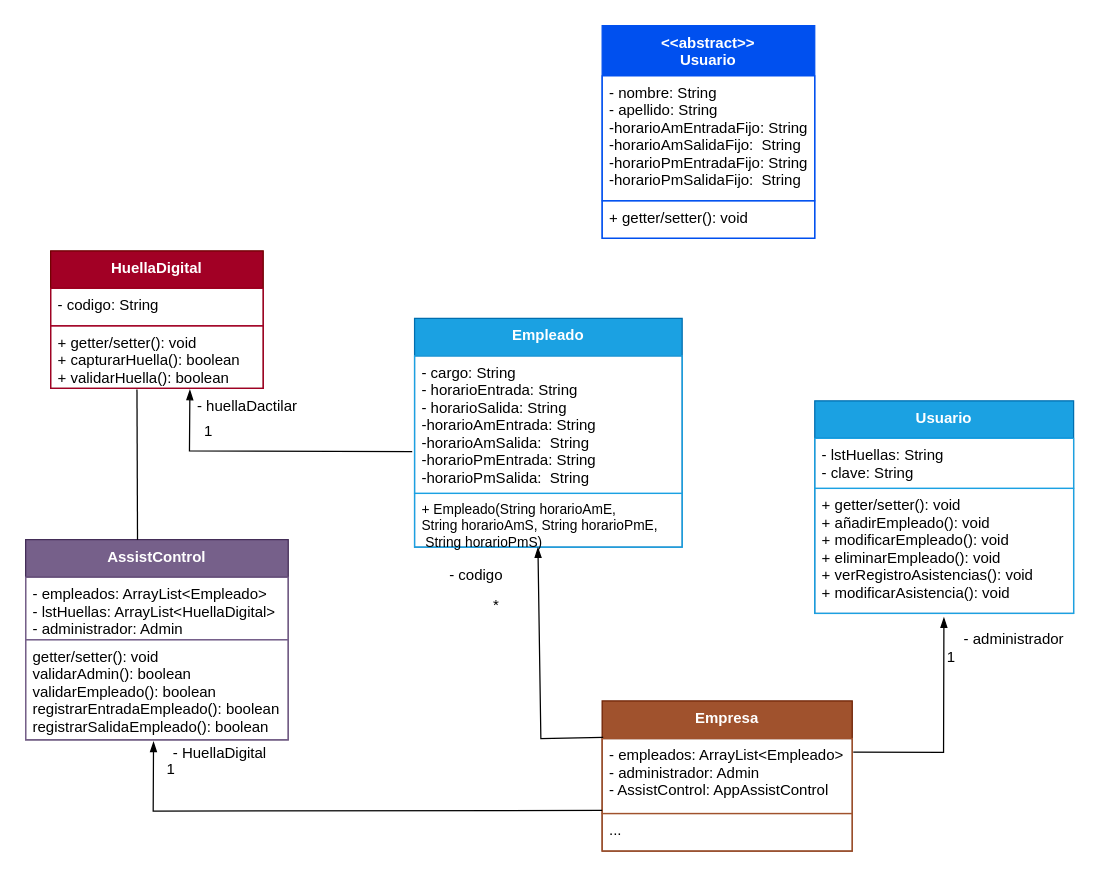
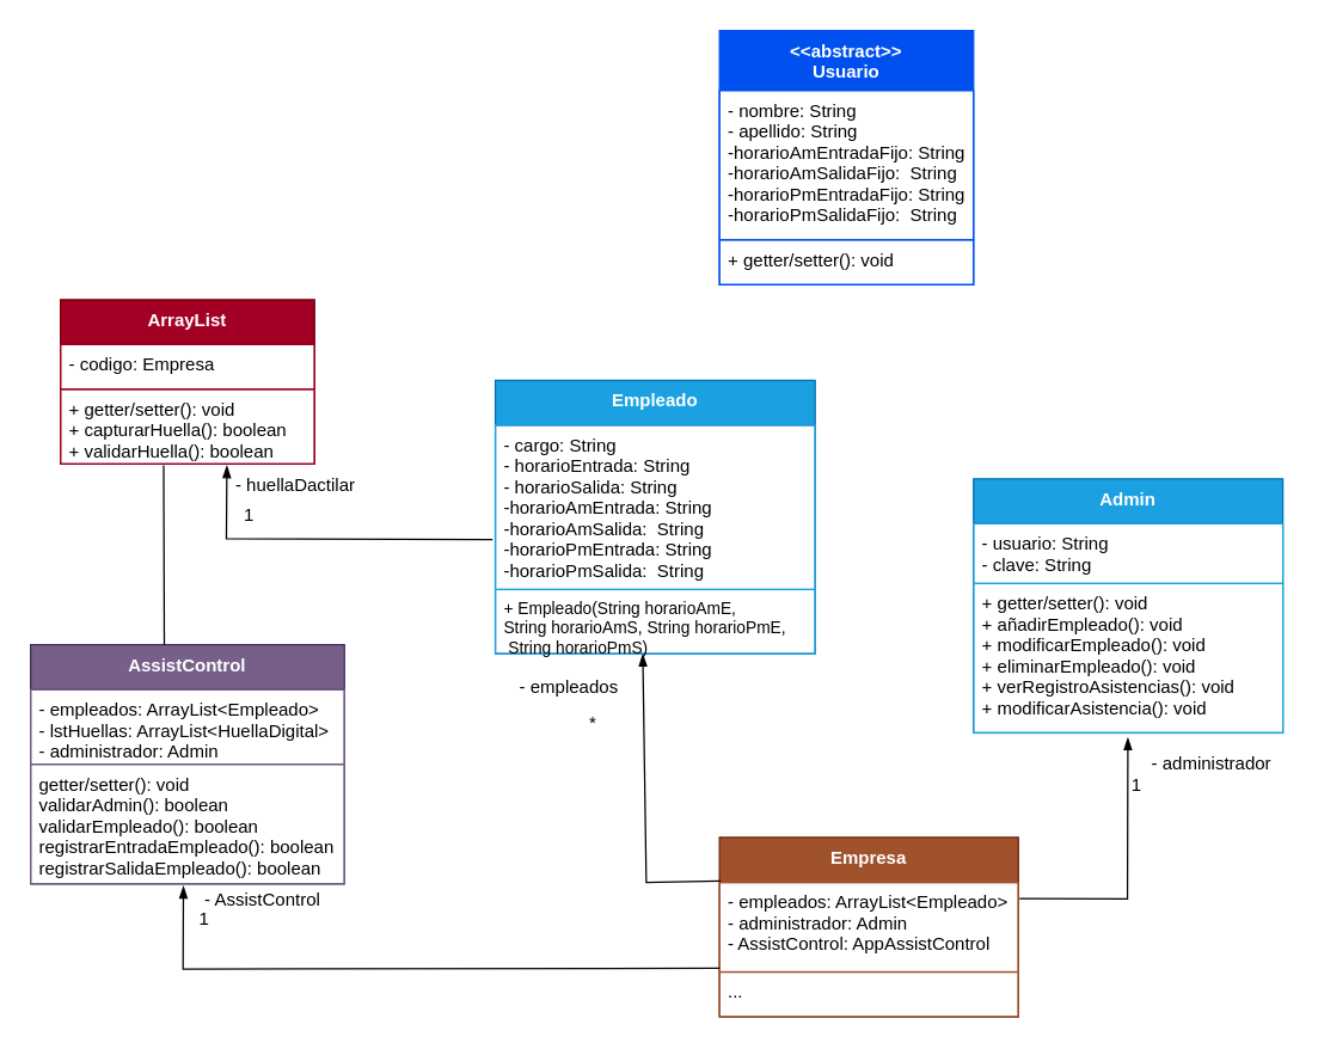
  <mxCell id="0" />
  <mxCell id="1" parent="0" />
  <mxCell id="2" value="&lt;&lt;abstract&gt;&gt;&#10;Usuario" style="swimlane;fontStyle=1;align=center;verticalAlign=top;childLayout=stackLayout;horizontal=1;startSize=40;horizontalStack=0;resizeParent=1;resizeParentMax=0;resizeLast=0;collapsible=1;marginBottom=0;strokeColor=#0050EF;fillColor=#0050EF;fontColor=#ffffff;" parent="1" vertex="1"><mxGeometry x="481" y="20" width="170" height="170" as="geometry" /></mxCell>
  <mxCell id="3" value="- nombre: String&#10;- apellido: String&#10;-horarioAmEntradaFijo: String&#10;-horarioAmSalidaFijo:  String&#10;-horarioPmEntradaFijo: String&#10;-horarioPmSalidaFijo:  String" style="text;strokeColor=#0050EF;fillColor=none;align=left;verticalAlign=top;spacingLeft=4;spacingRight=4;overflow=hidden;rotatable=0;points=[[0,0.5],[1,0.5]];portConstraint=eastwest;fontColor=#000000;" parent="2" vertex="1"><mxGeometry y="40" width="170" height="100" as="geometry" /></mxCell>
  <mxCell id="4" value="+ getter/setter(): void" style="text;strokeColor=#0050EF;fillColor=none;align=left;verticalAlign=top;spacingLeft=4;spacingRight=4;overflow=hidden;rotatable=0;points=[[0,0.5],[1,0.5]];portConstraint=eastwest;labelBorderColor=none;fontColor=#000000;" parent="2" vertex="1"><mxGeometry y="140" width="170" height="30" as="geometry" /></mxCell>
  <mxCell id="5" value="Empleado" style="swimlane;fontStyle=1;align=center;verticalAlign=top;childLayout=stackLayout;horizontal=1;startSize=30;horizontalStack=0;resizeParent=1;resizeParentMax=0;resizeLast=0;collapsible=1;marginBottom=0;strokeColor=#006EAF;fillColor=#1BA1E2;fontColor=#ffffff;" parent="1" vertex="1"><mxGeometry x="331" y="254" width="214" height="183" as="geometry" /></mxCell>
  <mxCell id="6" value="- cargo: String&#10;- horarioEntrada: String&#10;- horarioSalida: String&#10;-horarioAmEntrada: String&#10;-horarioAmSalida:  String&#10;-horarioPmEntrada: String&#10;-horarioPmSalida:  String" style="text;strokeColor=#1BA1E2;fillColor=none;align=left;verticalAlign=top;spacingLeft=4;spacingRight=4;overflow=hidden;rotatable=0;points=[[0,0.5],[1,0.5]];portConstraint=eastwest;fontColor=#000000;" parent="5" vertex="1"><mxGeometry y="30" width="214" height="110" as="geometry" /></mxCell>
  <mxCell id="7" value="+ Empleado(String horarioAmE,&#10;String horarioAmS, String horarioPmE,&#10; String horarioPmS)&#10;" style="text;strokeColor=#1BA1E2;fillColor=none;align=left;verticalAlign=top;spacingLeft=4;spacingRight=4;overflow=hidden;rotatable=0;points=[[0,0.5],[1,0.5]];portConstraint=eastwest;labelBorderColor=none;fontColor=#000000;fontSize=11;" parent="5" vertex="1"><mxGeometry y="140" width="214" height="43" as="geometry" /></mxCell>
- <mxCell id="8" value="Usuario" style="swimlane;fontStyle=1;align=center;verticalAlign=top;childLayout=stackLayout;horizontal=1;startSize=30;horizontalStack=0;resizeParent=1;resizeParentMax=0;resizeLast=0;collapsible=1;marginBottom=0;strokeColor=#006EAF;fillColor=#1ba1e2;fontColor=#ffffff;" parent="1" vertex="1"><mxGeometry x="651" y="320" width="207" height="170" as="geometry" /></mxCell>
- <mxCell id="9" value="- lstHuellas: String&#10;- clave: String" style="text;strokeColor=#1BA1E2;fillColor=none;align=left;verticalAlign=top;spacingLeft=4;spacingRight=4;overflow=hidden;rotatable=0;points=[[0,0.5],[1,0.5]];portConstraint=eastwest;fontColor=#000000;" parent="8" vertex="1"><mxGeometry y="30" width="207" height="40" as="geometry" /></mxCell>
+ <mxCell id="8" value="Admin" style="swimlane;fontStyle=1;align=center;verticalAlign=top;childLayout=stackLayout;horizontal=1;startSize=30;horizontalStack=0;resizeParent=1;resizeParentMax=0;resizeLast=0;collapsible=1;marginBottom=0;strokeColor=#006EAF;fillColor=#1ba1e2;fontColor=#ffffff;" parent="1" vertex="1"><mxGeometry x="651" y="320" width="207" height="170" as="geometry" /></mxCell>
+ <mxCell id="9" value="- usuario: String&#10;- clave: String" style="text;strokeColor=#1BA1E2;fillColor=none;align=left;verticalAlign=top;spacingLeft=4;spacingRight=4;overflow=hidden;rotatable=0;points=[[0,0.5],[1,0.5]];portConstraint=eastwest;fontColor=#000000;" parent="8" vertex="1"><mxGeometry y="30" width="207" height="40" as="geometry" /></mxCell>
  <mxCell id="10" value="+ getter/setter(): void&#10;+ añadirEmpleado(): void&#10;+ modificarEmpleado(): void&#10;+ eliminarEmpleado(): void&#10;+ verRegistroAsistencias(): void&#10;+ modificarAsistencia(): void" style="text;strokeColor=#1BA1E2;fillColor=none;align=left;verticalAlign=top;spacingLeft=4;spacingRight=4;overflow=hidden;rotatable=0;points=[[0,0.5],[1,0.5]];portConstraint=eastwest;labelBorderColor=none;fontColor=#000000;" parent="8" vertex="1"><mxGeometry y="70" width="207" height="100" as="geometry" /></mxCell>
  <mxCell id="11" value="Empresa" style="swimlane;fontStyle=1;align=center;verticalAlign=top;childLayout=stackLayout;horizontal=1;startSize=30;horizontalStack=0;resizeParent=1;resizeParentMax=0;resizeLast=0;collapsible=1;marginBottom=0;strokeColor=#6D1F00;fillColor=#A0522D;fontColor=#ffffff;" parent="1" vertex="1"><mxGeometry x="481" y="560" width="200" height="120" as="geometry" /></mxCell>
  <mxCell id="12" value="- empleados: ArrayList&lt;Empleado&gt;&#10;- administrador: Admin&#10;- AssistControl: AppAssistControl " style="text;strokeColor=#A0522D;fillColor=none;align=left;verticalAlign=top;spacingLeft=4;spacingRight=4;overflow=hidden;rotatable=0;points=[[0,0.5],[1,0.5]];portConstraint=eastwest;fontColor=#000000;" parent="11" vertex="1"><mxGeometry y="30" width="200" height="60" as="geometry" /></mxCell>
  <mxCell id="13" value="..." style="text;strokeColor=#A0522D;fillColor=none;align=left;verticalAlign=top;spacingLeft=4;spacingRight=4;overflow=hidden;rotatable=0;points=[[0,0.5],[1,0.5]];portConstraint=eastwest;labelBorderColor=none;fontColor=#000000;" parent="11" vertex="1"><mxGeometry y="90" width="200" height="30" as="geometry" /></mxCell>
  <mxCell id="14" value="" style="endArrow=none;html=1;rounded=0;align=center;verticalAlign=top;endFill=0;labelBackgroundColor=none;endSize=6;startArrow=blockThin;startFill=1;strokeColor=#000000;fontColor=#000000;exitX=0.655;exitY=1.02;exitDx=0;exitDy=0;entryX=-0.011;entryY=0.622;entryDx=0;entryDy=0;entryPerimeter=0;exitPerimeter=0;" parent="1" source="25" edge="1"><mxGeometry relative="1" as="geometry"><mxPoint x="113.61" y="284.65" as="sourcePoint" /><mxPoint x="329.13" y="360.66" as="targetPoint" /><Array as="points"><mxPoint x="151" y="360" /></Array></mxGeometry></mxCell>
  <mxCell id="15" value="- huellaDactilar" style="text;html=1;align=center;verticalAlign=middle;resizable=0;points=[];autosize=1;strokeColor=none;fillColor=none;fontColor=#000000;" parent="1" vertex="1"><mxGeometry x="147" y="310" width="100" height="30" as="geometry" /></mxCell>
  <mxCell id="16" value="1" style="text;html=1;align=center;verticalAlign=middle;resizable=0;points=[];autosize=1;strokeColor=none;fillColor=none;fontColor=#000000;" parent="1" vertex="1"><mxGeometry x="151" y="330" width="30" height="30" as="geometry" /></mxCell>
  <mxCell id="17" value="" style="endArrow=blockThin;html=1;rounded=0;align=center;verticalAlign=top;endFill=1;labelBackgroundColor=none;endSize=6;startArrow=none;startFill=0;strokeColor=#000000;fontColor=#000000;entryX=0.499;entryY=1.031;entryDx=0;entryDy=0;exitX=1.004;exitY=0.182;exitDx=0;exitDy=0;entryPerimeter=0;exitPerimeter=0;" parent="1" source="12" target="10" edge="1"><mxGeometry relative="1" as="geometry"><mxPoint x="671" y="639.5" as="sourcePoint" /><mxPoint x="784" y="600" as="targetPoint" /><Array as="points"><mxPoint x="754" y="601" /></Array></mxGeometry></mxCell>
  <mxCell id="18" value="" style="endArrow=blockThin;html=1;rounded=0;align=center;verticalAlign=top;endFill=1;labelBackgroundColor=none;endSize=6;startArrow=none;startFill=0;strokeColor=#000000;fontColor=#000000;entryX=0.461;entryY=1.001;entryDx=0;entryDy=0;exitX=0.004;exitY=-0.014;exitDx=0;exitDy=0;entryPerimeter=0;exitPerimeter=0;" parent="1" source="12" target="7" edge="1"><mxGeometry relative="1" as="geometry"><mxPoint x="681" y="650" as="sourcePoint" /><mxPoint x="753.91" y="502" as="targetPoint" /><Array as="points"><mxPoint x="432" y="590" /></Array></mxGeometry></mxCell>
- <mxCell id="19" value="- codigo" style="text;html=1;align=center;verticalAlign=middle;resizable=0;points=[];autosize=1;strokeColor=none;fillColor=none;fontColor=#000000;labelBorderColor=none;" parent="1" vertex="1"><mxGeometry x="335" y="445" width="90" height="30" as="geometry" /></mxCell>
+ <mxCell id="19" value="- empleados" style="text;html=1;align=center;verticalAlign=middle;resizable=0;points=[];autosize=1;strokeColor=none;fillColor=none;fontColor=#000000;labelBorderColor=none;" parent="1" vertex="1"><mxGeometry x="335" y="445" width="90" height="30" as="geometry" /></mxCell>
  <mxCell id="20" value="- administrador" style="text;html=1;align=center;verticalAlign=middle;resizable=0;points=[];autosize=1;strokeColor=none;fillColor=none;fontColor=#000000;labelBorderColor=none;" parent="1" vertex="1"><mxGeometry x="760" y="496" width="100" height="30" as="geometry" /></mxCell>
  <mxCell id="21" value="1" style="text;html=1;align=center;verticalAlign=middle;resizable=0;points=[];autosize=1;strokeColor=none;fillColor=none;fontColor=#000000;" parent="1" vertex="1"><mxGeometry x="745" y="510" width="30" height="30" as="geometry" /></mxCell>
  <mxCell id="22" value="*" style="text;html=1;align=center;verticalAlign=middle;resizable=0;points=[];autosize=1;strokeColor=none;fillColor=none;fontColor=#000000;" parent="1" vertex="1"><mxGeometry x="381" y="469" width="30" height="30" as="geometry" /></mxCell>
- <mxCell id="23" value="HuellaDigital" style="swimlane;fontStyle=1;align=center;verticalAlign=top;childLayout=stackLayout;horizontal=1;startSize=30;horizontalStack=0;resizeParent=1;resizeParentMax=0;resizeLast=0;collapsible=1;marginBottom=0;strokeColor=#6F0000;fillColor=#A20025;fontColor=#ffffff;" parent="1" vertex="1"><mxGeometry x="40" y="200" width="170" height="110" as="geometry" /></mxCell>
- <mxCell id="24" value="- codigo: String" style="text;strokeColor=#A20025;fillColor=none;align=left;verticalAlign=top;spacingLeft=4;spacingRight=4;overflow=hidden;rotatable=0;points=[[0,0.5],[1,0.5]];portConstraint=eastwest;fontColor=#000000;" parent="23" vertex="1"><mxGeometry y="30" width="170" height="30" as="geometry" /></mxCell>
+ <mxCell id="23" value="ArrayList" style="swimlane;fontStyle=1;align=center;verticalAlign=top;childLayout=stackLayout;horizontal=1;startSize=30;horizontalStack=0;resizeParent=1;resizeParentMax=0;resizeLast=0;collapsible=1;marginBottom=0;strokeColor=#6F0000;fillColor=#A20025;fontColor=#ffffff;" parent="1" vertex="1"><mxGeometry x="40" y="200" width="170" height="110" as="geometry" /></mxCell>
+ <mxCell id="24" value="- codigo: Empresa" style="text;strokeColor=#A20025;fillColor=none;align=left;verticalAlign=top;spacingLeft=4;spacingRight=4;overflow=hidden;rotatable=0;points=[[0,0.5],[1,0.5]];portConstraint=eastwest;fontColor=#000000;" parent="23" vertex="1"><mxGeometry y="30" width="170" height="30" as="geometry" /></mxCell>
  <mxCell id="25" value="+ getter/setter(): void&#10;+ capturarHuella(): boolean&#10;+ validarHuella(): boolean" style="text;strokeColor=#A20025;fillColor=none;align=left;verticalAlign=top;spacingLeft=4;spacingRight=4;overflow=hidden;rotatable=0;points=[[0,0.5],[1,0.5]];portConstraint=eastwest;labelBorderColor=none;fontColor=#000000;" parent="23" vertex="1"><mxGeometry y="60" width="170" height="50" as="geometry" /></mxCell>
  <mxCell id="26" value="AssistControl" style="swimlane;fontStyle=1;align=center;verticalAlign=top;childLayout=stackLayout;horizontal=1;startSize=30;horizontalStack=0;resizeParent=1;resizeParentMax=0;resizeLast=0;collapsible=1;marginBottom=0;strokeColor=#432D57;fillColor=#76608A;fontColor=#ffffff;" parent="1" vertex="1"><mxGeometry x="20" y="431" width="210" height="160" as="geometry" /></mxCell>
  <mxCell id="27" value="- empleados: ArrayList&lt;Empleado&gt;&#10;- lstHuellas: ArrayList&lt;HuellaDigital&gt;&#10;- administrador: Admin" style="text;strokeColor=#76608A;fillColor=none;align=left;verticalAlign=top;spacingLeft=4;spacingRight=4;overflow=hidden;rotatable=0;points=[[0,0.5],[1,0.5]];portConstraint=eastwest;fontColor=#000000;" parent="26" vertex="1"><mxGeometry y="30" width="210" height="50" as="geometry" /></mxCell>
  <mxCell id="28" value="getter/setter(): void&#10;validarAdmin(): boolean&#10;validarEmpleado(): boolean&#10;registrarEntradaEmpleado(): boolean&#10;registrarSalidaEmpleado(): boolean&#10;" style="text;strokeColor=#76608A;fillColor=none;align=left;verticalAlign=top;spacingLeft=4;spacingRight=4;overflow=hidden;rotatable=0;points=[[0,0.5],[1,0.5]];portConstraint=eastwest;labelBorderColor=none;fontColor=#000000;" parent="26" vertex="1"><mxGeometry y="80" width="210" height="80" as="geometry" /></mxCell>
- <mxCell id="29" value="- HuellaDigital" style="text;html=1;align=center;verticalAlign=middle;resizable=0;points=[];autosize=1;strokeColor=none;fillColor=none;fontColor=#000000;labelBorderColor=none;" parent="1" vertex="1"><mxGeometry x="125" y="587" width="100" height="30" as="geometry" /></mxCell>
+ <mxCell id="29" value="- AssistControl" style="text;html=1;align=center;verticalAlign=middle;resizable=0;points=[];autosize=1;strokeColor=none;fillColor=none;fontColor=#000000;labelBorderColor=none;" parent="1" vertex="1"><mxGeometry x="125" y="587" width="100" height="30" as="geometry" /></mxCell>
  <mxCell id="30" value="1" style="text;html=1;align=center;verticalAlign=middle;resizable=0;points=[];autosize=1;strokeColor=none;fillColor=none;fontColor=#000000;" parent="1" vertex="1"><mxGeometry x="121" y="600" width="30" height="30" as="geometry" /></mxCell>
  <mxCell id="31" value="" style="endArrow=none;html=1;rounded=0;align=center;verticalAlign=top;endFill=0;labelBackgroundColor=none;endSize=6;startArrow=none;startFill=0;strokeColor=#000000;fontColor=#000000;exitX=0.426;exitY=0;exitDx=0;exitDy=0;entryX=0.406;entryY=1.019;entryDx=0;entryDy=0;entryPerimeter=0;exitPerimeter=0;" parent="1" source="26" target="25" edge="1"><mxGeometry relative="1" as="geometry"><mxPoint x="580.87" y="690.45" as="sourcePoint" /><mxPoint x="271" y="620" as="targetPoint" /><Array as="points" /></mxGeometry></mxCell>
  <mxCell id="32" value="" style="endArrow=blockThin;html=1;rounded=0;align=center;verticalAlign=top;endFill=1;labelBackgroundColor=none;endSize=6;startArrow=none;startFill=0;strokeColor=#000000;fontColor=#000000;entryX=0.487;entryY=1.018;entryDx=0;entryDy=0;exitX=0.004;exitY=-0.014;exitDx=0;exitDy=0;entryPerimeter=0;exitPerimeter=0;" parent="1" target="28" edge="1"><mxGeometry relative="1" as="geometry"><mxPoint x="481" y="647.51" as="sourcePoint" /><mxPoint x="410.14" y="490" as="targetPoint" /><Array as="points"><mxPoint x="122" y="648" /></Array></mxGeometry></mxCell>
